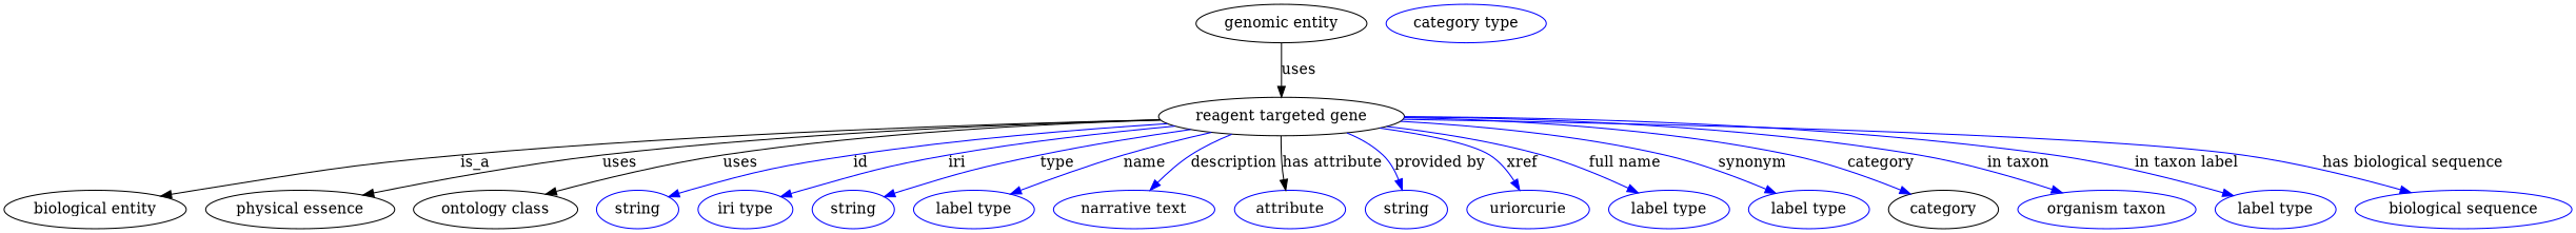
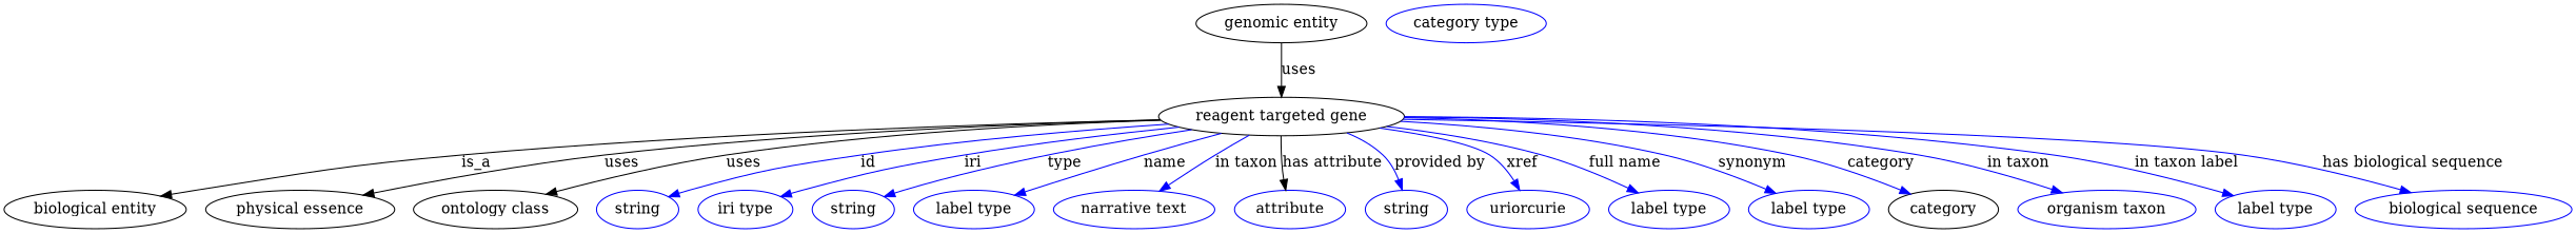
  digraph {
    node [color=blue]
    edge [color=blue style=solid]
    n1 [height=0.5 label="reagent targeted gene" width=3.1955 color=""]
    "biological entity" [height=0.5 width=2.3651 color=""]
    "physical essence" [height=0.5 width=2.4553 color=""]
    "ontology class" [height=0.5 width=2.1304 color=""]
    n5 [height=0.5 label=string width=1.0652]
    n6 [height=0.5 label="iri type" width=1.2277]
    n7 [height=0.5 label=string width=1.0652]
    n8 [height=0.5 label="label type" width=1.5707]
    n9 [height=0.5 label="narrative text" width=2.0943]
    n10 [height=0.5 label=attribute width=1.4443]
    n11 [height=0.5 label=string width=1.0652]
    n12 [height=0.5 label=uriorcurie width=1.5887]
    n13 [height=0.5 label="label type" width=1.5707]
    n14 [height=0.5 label="label type" width=1.5707]
    category [height=0.5 width=1.4263 color=""]
    n16 [height=0.5 label="organism taxon" width=2.3109]
    n17 [height=0.5 label="label type" width=1.5707]
    n18 [height=0.5 label="biological sequence" width=2.8164]
    "genomic entity" [height=0.5 width=2.2206 color=""]
    n20 [height=0.5 label="category type" width=2.0762]
    n1 -> "biological entity" [label=is_a color="" style=""]
    n1 -> "physical essence" [label=uses color="" style=""]
    n1 -> "ontology class" [label=uses color="" style=""]
    n1 -> n5 [label=id]
    n1 -> n6 [label=iri]
    n1 -> n7 [label=type]
    n1 -> n8 [label=name]
-   n1 -> n9 [label=description]
+   n1 -> n9 [label="in taxon"]
    n1 -> n10 [color=black label="has attribute"]
    n1 -> n11 [label="provided by"]
    n1 -> n12 [label=xref]
    n1 -> n13 [label="full name"]
    n1 -> n14 [label=synonym]
    n1 -> category [label=category]
    n1 -> n16 [label="in taxon"]
    n1 -> n17 [label="in taxon label"]
    n1 -> n18 [label="has biological sequence"]
    "genomic entity" -> n1 [label=uses color="" style=""]
  }
